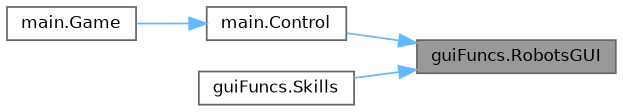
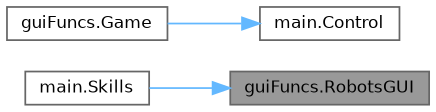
  digraph {
    rankdir=RL
    node [color=grey40 fillcolor=white fontname=Helvetica fontsize=10 shape=box style=filled]
    edge [color=steelblue1 dir=back fontname=Helvetica fontsize=10 labelfontname=Helvetica labelfontsize=10 style=solid]
    n1 [color=gray40 fillcolor=grey60 fontcolor=black height=0.2 label="guiFuncs.RobotsGUI" width=0.4]
    n2 [height=0.2 label="main.Control" width=0.4]
-   n3 [height=0.2 label="guiFuncs.Skills" width=0.4]
-   n4 [height=0.2 label="main.Game" width=0.4]
-   n1 -> n2
+   n3 [height=0.2 label="main.Skills" width=0.4]
+   n4 [height=0.2 label="guiFuncs.Game" width=0.4]
    n1 -> n3
    n2 -> n4
  }
